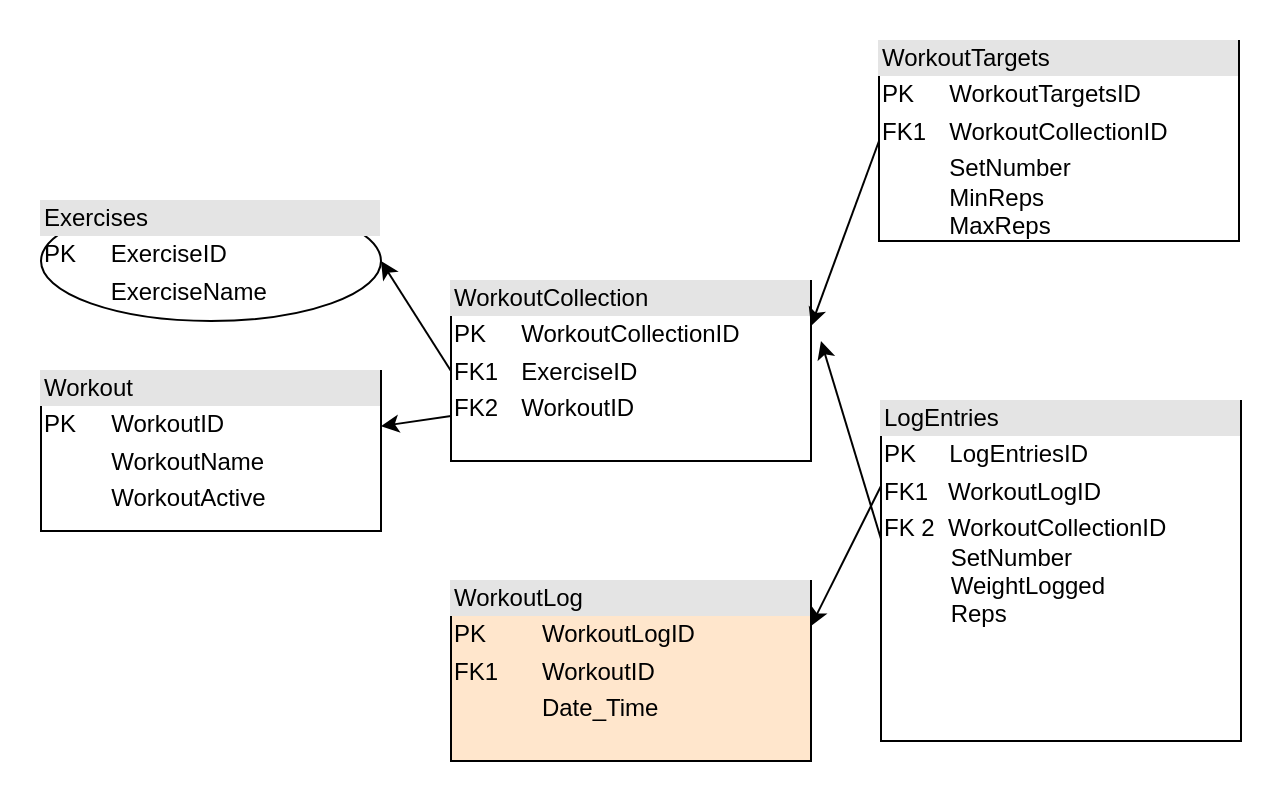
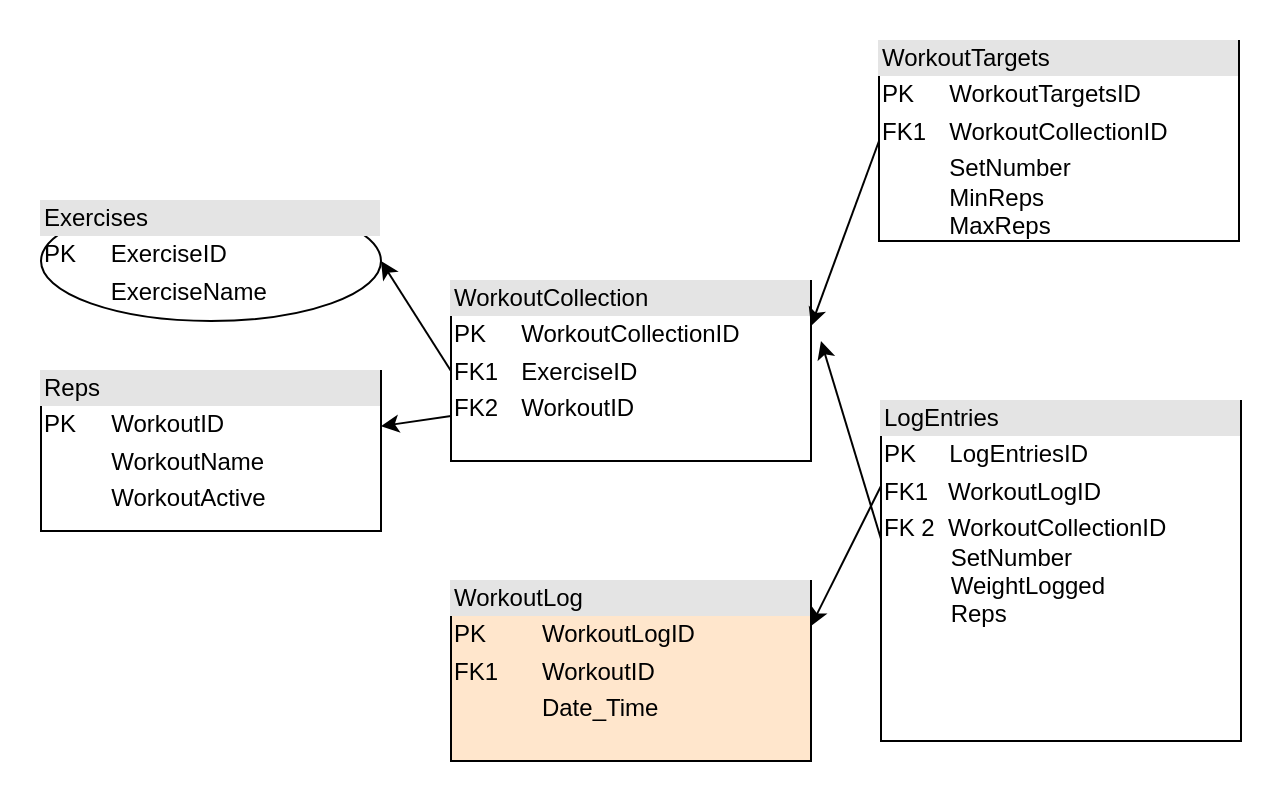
  <mxCell id="0" />
  <mxCell id="1" parent="0" />
- <mxCell id="2" value="&lt;div style=&quot;box-sizing: border-box ; width: 100% ; background: #e4e4e4 ; padding: 2px&quot;&gt;Workout&lt;br&gt;&lt;/div&gt;&lt;table style=&quot;width: 100% ; font-size: 1em&quot; cellspacing=&quot;0&quot; cellpadding=&quot;2&quot;&gt;&lt;tbody&gt;&lt;tr&gt;&lt;td&gt;PK&lt;/td&gt;&lt;td&gt;WorkoutID&lt;/td&gt;&lt;/tr&gt;&lt;tr&gt;&lt;td&gt;&lt;br&gt;&lt;/td&gt;&lt;td&gt;WorkoutName&lt;br&gt;&lt;/td&gt;&lt;/tr&gt;&lt;tr&gt;&lt;td&gt;&lt;br&gt;&lt;/td&gt;&lt;td&gt;WorkoutActive&lt;br&gt;&lt;/td&gt;&lt;/tr&gt;&lt;/tbody&gt;&lt;/table&gt;" style="verticalAlign=top;align=left;overflow=fill;html=1;" vertex="1" parent="1"><mxGeometry x="20" y="185" width="170" height="80" as="geometry" /></mxCell>
+ <mxCell id="2" value="&lt;div style=&quot;box-sizing: border-box ; width: 100% ; background: #e4e4e4 ; padding: 2px&quot;&gt;Reps&lt;br&gt;&lt;/div&gt;&lt;table style=&quot;width: 100% ; font-size: 1em&quot; cellspacing=&quot;0&quot; cellpadding=&quot;2&quot;&gt;&lt;tbody&gt;&lt;tr&gt;&lt;td&gt;PK&lt;/td&gt;&lt;td&gt;WorkoutID&lt;/td&gt;&lt;/tr&gt;&lt;tr&gt;&lt;td&gt;&lt;br&gt;&lt;/td&gt;&lt;td&gt;WorkoutName&lt;br&gt;&lt;/td&gt;&lt;/tr&gt;&lt;tr&gt;&lt;td&gt;&lt;br&gt;&lt;/td&gt;&lt;td&gt;WorkoutActive&lt;br&gt;&lt;/td&gt;&lt;/tr&gt;&lt;/tbody&gt;&lt;/table&gt;" style="verticalAlign=top;align=left;overflow=fill;html=1;" vertex="1" parent="1"><mxGeometry x="20" y="185" width="170" height="80" as="geometry" /></mxCell>
  <mxCell id="3" value="&lt;div style=&quot;box-sizing: border-box ; width: 100% ; background: #e4e4e4 ; padding: 2px&quot;&gt;WorkoutCollection&lt;br&gt;&lt;/div&gt;&lt;table style=&quot;width: 100% ; font-size: 1em&quot; cellspacing=&quot;0&quot; cellpadding=&quot;2&quot;&gt;&lt;tbody&gt;&lt;tr&gt;&lt;td&gt;PK&lt;/td&gt;&lt;td&gt;WorkoutCollectionID&lt;br&gt;&lt;/td&gt;&lt;/tr&gt;&lt;tr&gt;&lt;td&gt;FK1&lt;/td&gt;&lt;td&gt;ExerciseID&lt;br&gt;&lt;/td&gt;&lt;/tr&gt;&lt;tr&gt;&lt;td&gt;FK2&lt;/td&gt;&lt;td&gt;WorkoutID&lt;br&gt;&lt;/td&gt;&lt;/tr&gt;&lt;/tbody&gt;&lt;/table&gt;" style="verticalAlign=top;align=left;overflow=fill;html=1;" vertex="1" parent="1"><mxGeometry x="225" y="140" width="180" height="90" as="geometry" /></mxCell>
  <mxCell id="4" value="&lt;div style=&quot;box-sizing: border-box ; width: 100% ; background: #e4e4e4 ; padding: 2px&quot;&gt;Exercises&lt;br&gt;&lt;/div&gt;&lt;table style=&quot;width: 100% ; font-size: 1em&quot; cellspacing=&quot;0&quot; cellpadding=&quot;2&quot;&gt;&lt;tbody&gt;&lt;tr&gt;&lt;td&gt;PK&lt;/td&gt;&lt;td&gt;ExerciseID&lt;/td&gt;&lt;/tr&gt;&lt;tr&gt;&lt;td&gt;&lt;br&gt;&lt;/td&gt;&lt;td&gt;ExerciseName&lt;/td&gt;&lt;/tr&gt;&lt;tr&gt;&lt;td&gt;&lt;br&gt;&lt;/td&gt;&lt;td&gt;&lt;br&gt;&lt;/td&gt;&lt;/tr&gt;&lt;/tbody&gt;&lt;/table&gt;" style="ellipse;verticalAlign=top;align=left;overflow=fill;html=1;" vertex="1" parent="1"><mxGeometry x="20" y="100" width="170" height="60" as="geometry" /></mxCell>
  <mxCell id="5" value="&lt;div style=&quot;box-sizing: border-box ; width: 100% ; background: #e4e4e4 ; padding: 2px&quot;&gt;WorkoutLog&lt;br&gt;&lt;/div&gt;&lt;table style=&quot;width: 100% ; font-size: 1em&quot; cellspacing=&quot;0&quot; cellpadding=&quot;2&quot;&gt;&lt;tbody&gt;&lt;tr&gt;&lt;td&gt;PK&lt;/td&gt;&lt;td&gt;WorkoutLogID&lt;/td&gt;&lt;/tr&gt;&lt;tr&gt;&lt;td&gt;FK1&lt;/td&gt;&lt;td&gt;WorkoutID&amp;nbsp; &lt;br&gt;&lt;/td&gt;&lt;/tr&gt;&lt;tr&gt;&lt;td&gt;&lt;br&gt;&lt;/td&gt;&lt;td&gt;Date_Time&lt;/td&gt;&lt;/tr&gt;&lt;/tbody&gt;&lt;/table&gt;" style="verticalAlign=top;align=left;overflow=fill;html=1;fillColor=#ffe6cc;" vertex="1" parent="1"><mxGeometry x="225" y="290" width="180" height="90" as="geometry" /></mxCell>
  <mxCell id="6" value="" style="endArrow=classic;html=1;entryX=1;entryY=0.5;entryDx=0;entryDy=0;exitX=0;exitY=0.5;exitDx=0;exitDy=0;" edge="1" parent="1" source="3" target="4"><mxGeometry width="50" height="50" relative="1" as="geometry"><mxPoint x="220" y="180" as="sourcePoint" /><mxPoint x="200" y="130" as="targetPoint" /></mxGeometry></mxCell>
  <mxCell id="7" value="" style="endArrow=classic;html=1;exitX=0;exitY=0.75;exitDx=0;exitDy=0;" edge="1" parent="1" source="3" target="2"><mxGeometry width="50" height="50" relative="1" as="geometry"><mxPoint x="20" y="610" as="sourcePoint" /><mxPoint x="200" y="220" as="targetPoint" /></mxGeometry></mxCell>
  <mxCell id="8" value="&lt;div style=&quot;box-sizing: border-box ; width: 100% ; background: #e4e4e4 ; padding: 2px&quot;&gt;LogEntries&lt;br&gt;&lt;/div&gt;&lt;table style=&quot;width: 100% ; font-size: 1em&quot; cellspacing=&quot;0&quot; cellpadding=&quot;2&quot;&gt;&lt;tbody&gt;&lt;tr&gt;&lt;td&gt;PK&amp;nbsp;&amp;nbsp;&amp;nbsp;&amp;nbsp; LogEntriesID&lt;/td&gt;&lt;td&gt;&lt;br&gt;&lt;/td&gt;&lt;/tr&gt;&lt;tr&gt;&lt;td&gt;FK1&amp;nbsp;&amp;nbsp; WorkoutLogID&lt;/td&gt;&lt;td&gt;&lt;br&gt;&lt;/td&gt;&lt;/tr&gt;&lt;tr&gt;&lt;td&gt;FK 2&amp;nbsp; WorkoutCollectionID&amp;nbsp; &lt;br&gt;&amp;nbsp;&amp;nbsp;&amp;nbsp;&amp;nbsp;&amp;nbsp;&amp;nbsp;&amp;nbsp;&amp;nbsp;&amp;nbsp; SetNumber&lt;br&gt;&amp;nbsp;&amp;nbsp;&amp;nbsp;&amp;nbsp;&amp;nbsp;&amp;nbsp;&amp;nbsp; &amp;nbsp; WeightLogged&lt;br&gt;&amp;nbsp;&amp;nbsp;&amp;nbsp;&amp;nbsp;&amp;nbsp;&amp;nbsp;&amp;nbsp;&amp;nbsp;&amp;nbsp; Reps&lt;br&gt;&lt;br&gt;&lt;br&gt;&amp;nbsp;&amp;nbsp;&amp;nbsp;&amp;nbsp;&amp;nbsp;&amp;nbsp;&amp;nbsp;&amp;nbsp;&amp;nbsp; &lt;br&gt;&lt;br&gt;&amp;nbsp; &lt;/td&gt;&lt;td&gt;&lt;br&gt;&lt;/td&gt;&lt;/tr&gt;&lt;/tbody&gt;&lt;/table&gt;" style="verticalAlign=top;align=left;overflow=fill;html=1;" vertex="1" parent="1"><mxGeometry x="440" y="200" width="180" height="170" as="geometry" /></mxCell>
  <mxCell id="9" value="&lt;div style=&quot;box-sizing: border-box ; width: 100% ; background: #e4e4e4 ; padding: 2px&quot;&gt;WorkoutTargets&lt;br&gt;&lt;/div&gt;&lt;table style=&quot;width: 100% ; font-size: 1em&quot; cellspacing=&quot;0&quot; cellpadding=&quot;2&quot;&gt;&lt;tbody&gt;&lt;tr&gt;&lt;td&gt;PK&lt;/td&gt;&lt;td&gt;WorkoutTargetsID&lt;br&gt;&lt;/td&gt;&lt;/tr&gt;&lt;tr&gt;&lt;td&gt;FK1&lt;/td&gt;&lt;td&gt;WorkoutCollectionID&lt;br&gt;&lt;/td&gt;&lt;/tr&gt;&lt;tr&gt;&lt;td&gt;&lt;br&gt;&lt;/td&gt;&lt;td&gt;SetNumber&lt;br&gt;MinReps&lt;br&gt;MaxReps&lt;br&gt;&lt;/td&gt;&lt;/tr&gt;&lt;/tbody&gt;&lt;/table&gt;" style="verticalAlign=top;align=left;overflow=fill;html=1;" vertex="1" parent="1"><mxGeometry x="439" y="20" width="180" height="100" as="geometry" /></mxCell>
  <mxCell id="10" value="" style="endArrow=classic;html=1;entryX=1;entryY=0.25;entryDx=0;entryDy=0;exitX=0;exitY=0.5;exitDx=0;exitDy=0;" edge="1" parent="1" source="9" target="3"><mxGeometry width="50" height="50" relative="1" as="geometry"><mxPoint x="110" y="450" as="sourcePoint" /><mxPoint x="160" y="400" as="targetPoint" /></mxGeometry></mxCell>
  <mxCell id="11" value="" style="endArrow=classic;html=1;exitX=0;exitY=0.406;exitDx=0;exitDy=0;exitPerimeter=0;" edge="1" parent="1" source="8"><mxGeometry width="50" height="50" relative="1" as="geometry"><mxPoint x="110" y="450" as="sourcePoint" /><mxPoint x="410" y="170" as="targetPoint" /></mxGeometry></mxCell>
  <mxCell id="12" value="" style="endArrow=classic;html=1;entryX=1;entryY=0.25;entryDx=0;entryDy=0;exitX=0;exitY=0.25;exitDx=0;exitDy=0;" edge="1" parent="1" source="8" target="5"><mxGeometry width="50" height="50" relative="1" as="geometry"><mxPoint x="110" y="450" as="sourcePoint" /><mxPoint x="160" y="400" as="targetPoint" /></mxGeometry></mxCell>
